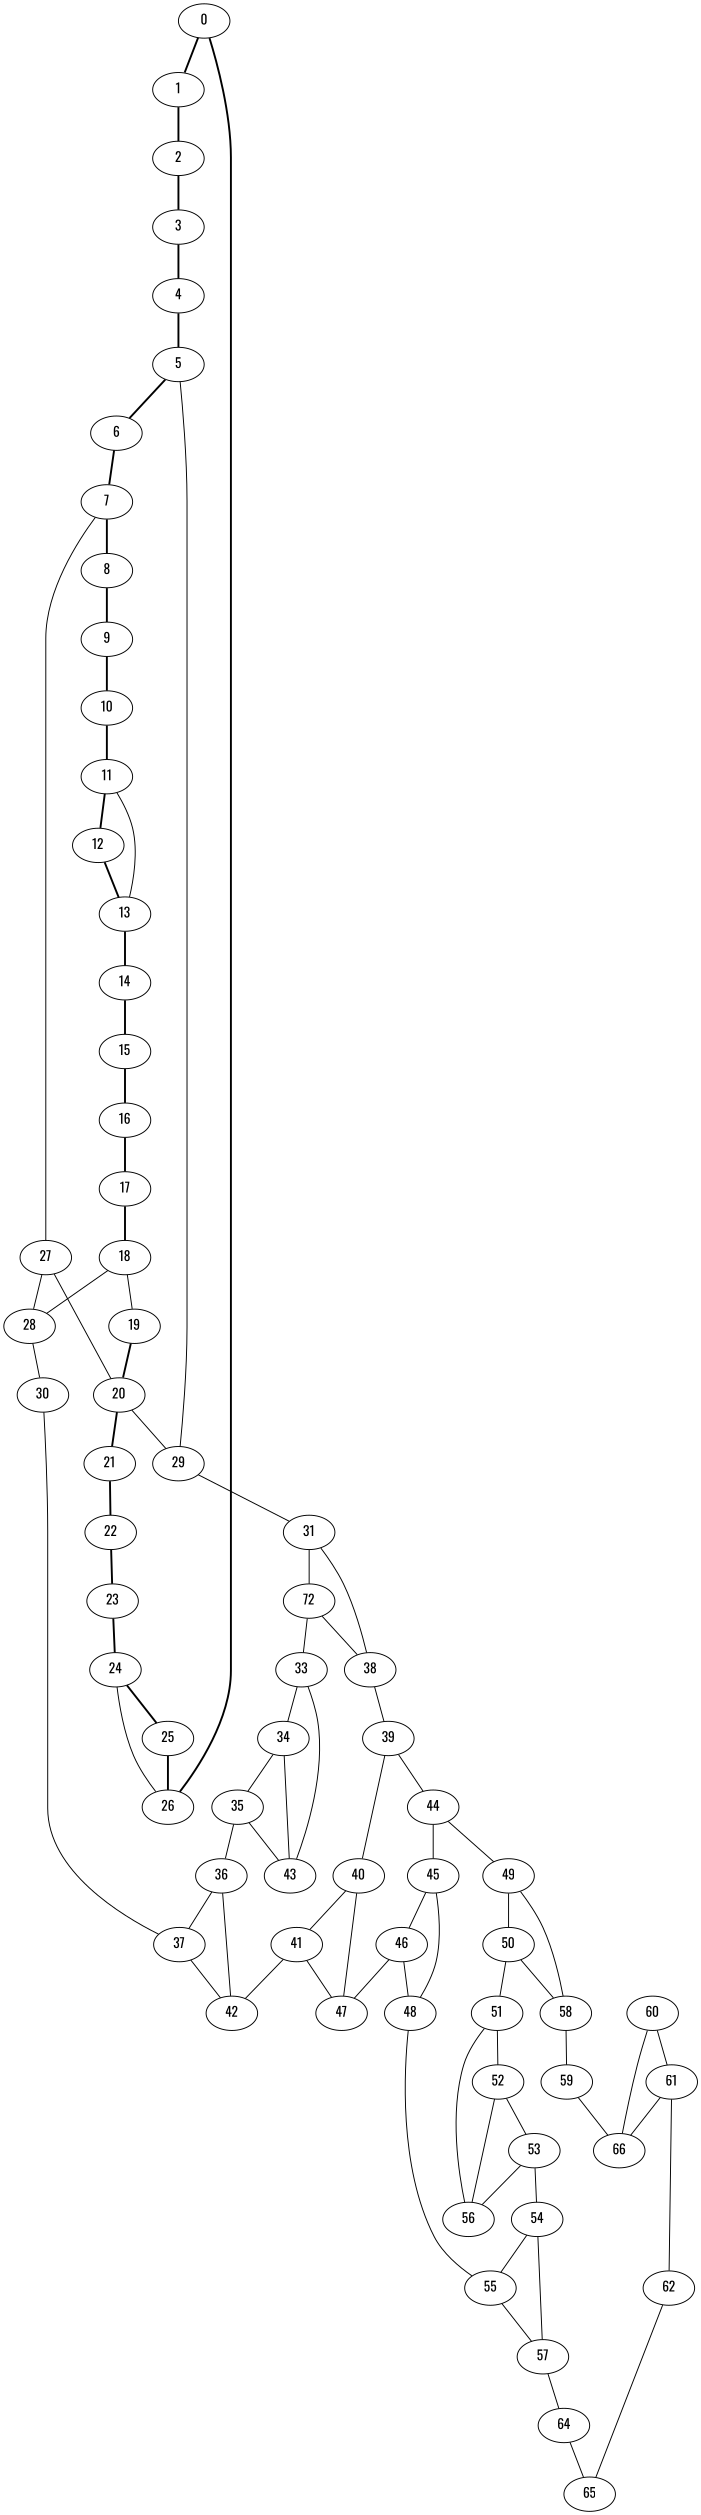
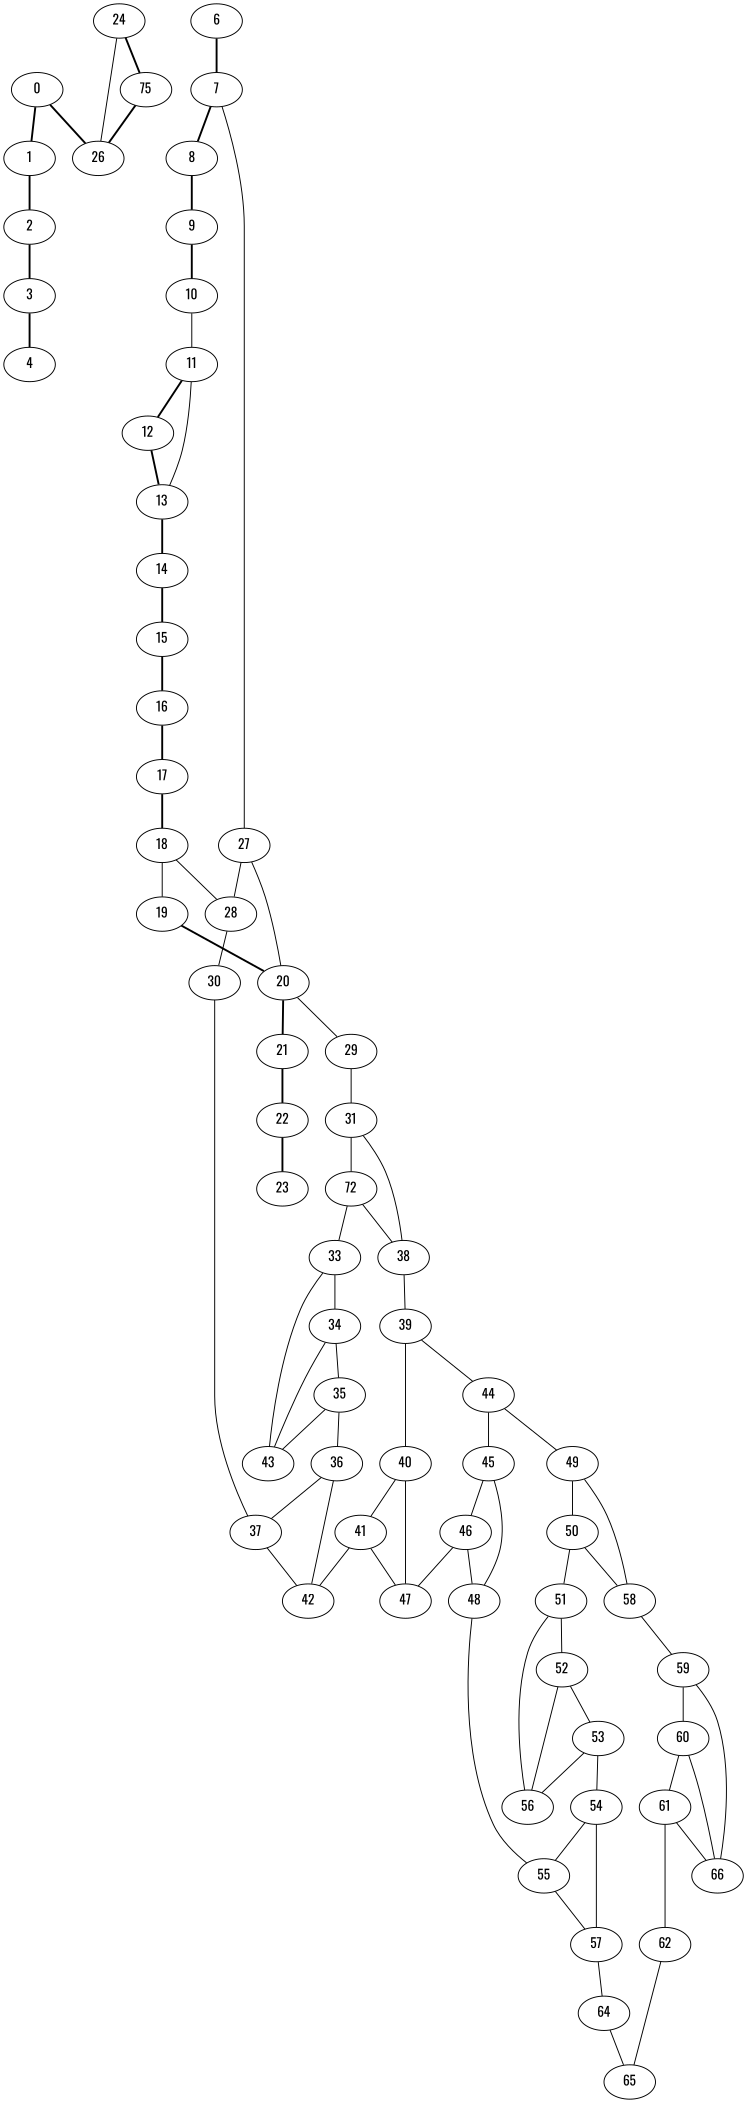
  graph {
    fontname=Oswald
    node [fontname=Oswald]
    edge [fontname=Oswald]
    0
    1
    26
    2
    3
    4
-   5
    6
    29
    7
    31
    8
    27
    n14 [label=72]
    38
    9
    28
    20
    10
    30
    37
    11
    12
    13
    14
    15
    16
    17
    18
    19
    21
    22
    23
    24
-   25
+   25 [label=75]
    42
    33
    39
    34
    43
    40
    44
    35
    36
    41
    47
    45
    49
    46
    48
    50
    58
    55
    51
    59
    57
    64
    52
    56
    60
    66
    53
    54
    65
    61
    62
    0 -- 1 [style=bold]
    0 -- 26 [style=bold]
    1 -- 2 [style=bold]
    2 -- 3 [style=bold]
    3 -- 4 [style=bold]
-   4 -- 5 [style=bold]
-   5 -- 6 [style=bold]
-   5 -- 29
    6 -- 7 [style=bold]
    29 -- 31
    7 -- 8 [style=bold]
    7 -- 27
    31 -- n14
    31 -- 38
    8 -- 9 [style=bold]
    27 -- 28
    27 -- 20
    n14 -- 38
    n14 -- 33
    38 -- 39
    9 -- 10 [style=bold]
    28 -- 30
    20 -- 29
    20 -- 21 [style=bold]
-   10 -- 11 [style=bold]
+   10 -- 11 [style=solid]
    30 -- 37
    37 -- 42
    11 -- 12 [style=bold]
    11 -- 13
    12 -- 13 [style=bold]
    13 -- 14 [style=bold]
    14 -- 15 [style=bold]
    15 -- 16 [style=bold]
    16 -- 17 [style=bold]
    17 -- 18 [style=bold]
    18 -- 28
    18 -- 19 [style=solid]
    19 -- 20 [style=bold]
    21 -- 22 [style=bold]
    22 -- 23 [style=bold]
-   23 -- 24 [style=bold]
    24 -- 26
    24 -- 25 [style=bold]
    25 -- 26 [style=bold]
    33 -- 34
    33 -- 43
    39 -- 40
    39 -- 44
    34 -- 43
    34 -- 35
    40 -- 41
    40 -- 47
    44 -- 45
    44 -- 49
    35 -- 43
    35 -- 36
    36 -- 37
    36 -- 42
    41 -- 42
    41 -- 47
    45 -- 46
    45 -- 48
    49 -- 50
    49 -- 58
    46 -- 47
    46 -- 48
    48 -- 55
    50 -- 58
    50 -- 51
    58 -- 59
    55 -- 57
    51 -- 52
    51 -- 56
+   59 -- 60
    59 -- 66
    57 -- 64
    64 -- 65
    52 -- 56
    52 -- 53
    60 -- 66
    60 -- 61
    53 -- 56
    53 -- 54
    54 -- 55
    54 -- 57
    61 -- 66
    61 -- 62
    62 -- 65
  }
